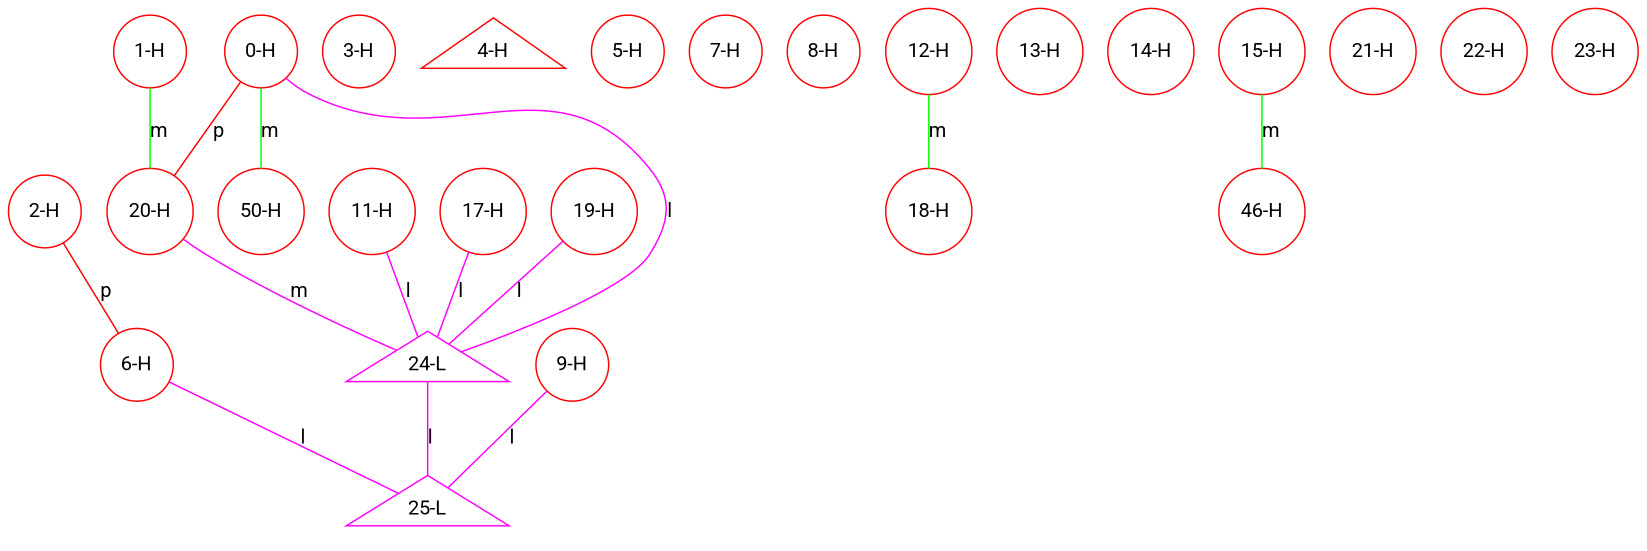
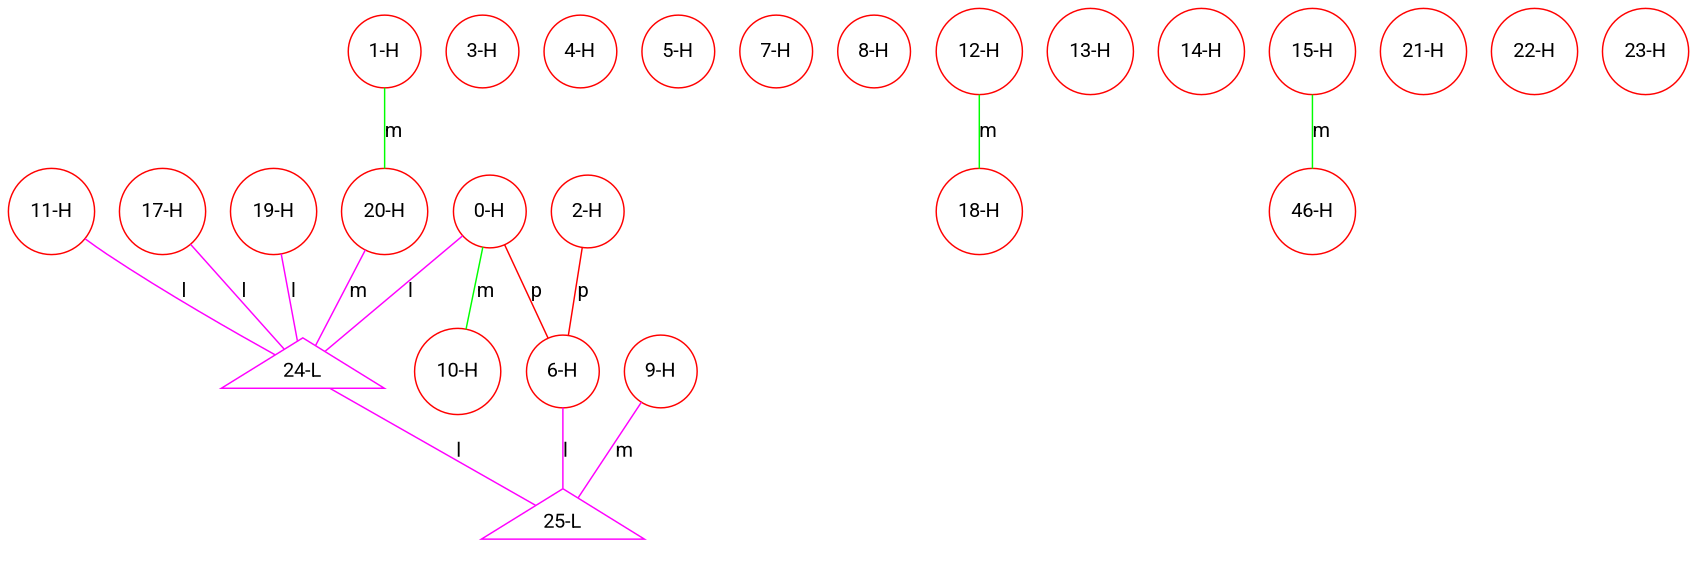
  graph {
    fontname=Roboto
    node [color=red fontname=Roboto shape=circle]
    edge [color=magenta fontname=Roboto]
    n1 [label="0-H"]
-   n2 [label="50-H"]
+   n2 [label="10-H"]
    n3 [label="20-H"]
    n4 [color=magenta label="24-L" shape=triangle]
    n5 [color=magenta label="25-L" shape=triangle]
    n6 [label="1-H"]
    n7 [label="2-H"]
    n8 [label="6-H"]
    n9 [label="3-H"]
-   n10 [label="4-H" shape=triangle]
+   n10 [label="4-H"]
    n11 [label="5-H"]
    n12 [label="7-H"]
    n13 [label="8-H"]
    n14 [label="9-H"]
    n15 [label="11-H"]
    n16 [label="12-H"]
    n17 [label="18-H"]
    n18 [label="13-H"]
    n19 [label="14-H"]
    n20 [label="15-H"]
    n21 [label="46-H"]
    n22 [label="17-H"]
    n23 [label="19-H"]
    n24 [label="21-H"]
    n25 [label="22-H"]
    n26 [label="23-H"]
    n1 -- n2 [color=green label=m]
-   n1 -- n3 [color=red label=p]
+   n1 -- n8 [color=red label=p]
    n1 -- n4 [label=l]
    n3 -- n4 [label=m]
    n4 -- n5 [label=l]
    n6 -- n3 [color=green label=m]
    n7 -- n8 [color=red label=p]
    n8 -- n5 [label=l]
-   n14 -- n5 [label=l]
+   n14 -- n5 [label=m]
    n15 -- n4 [label=l]
    n16 -- n17 [color=green label=m]
    n20 -- n21 [color=green label=m]
    n22 -- n4 [label=l]
    n23 -- n4 [label=l]
  }
